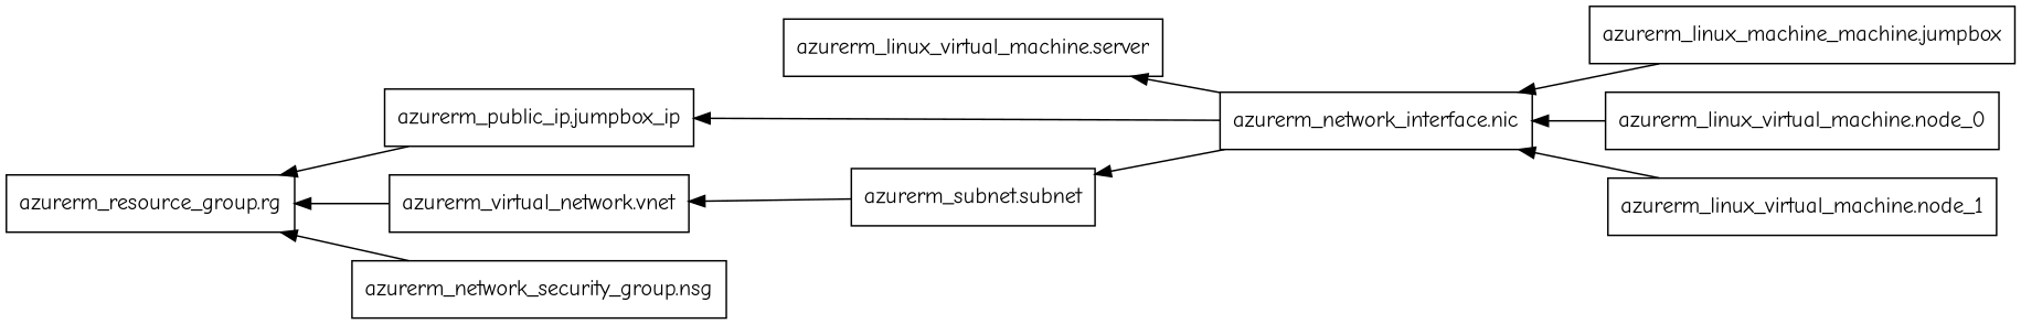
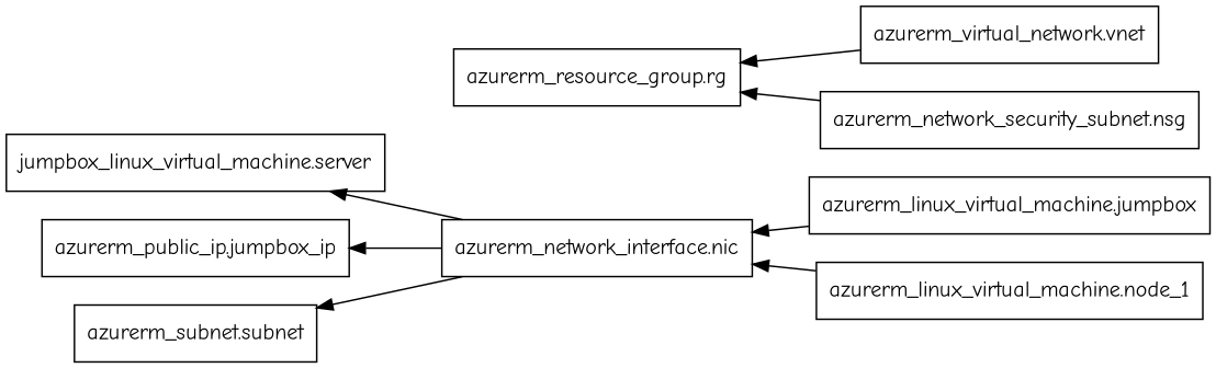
  digraph {
    fontname="Comic Neue"
    rankdir=RL
    node [fontname="Comic Neue" shape=rect]
    edge [fontname="Comic Neue"]
-   n1 [label="azurerm_linux_machine_machine.jumpbox"]
+   n1 [label="azurerm_linux_virtual_machine.jumpbox"]
    n2 [label="azurerm_network_interface.nic"]
-   n3 [label="azurerm_linux_virtual_machine.server"]
+   n3 [label="jumpbox_linux_virtual_machine.server"]
    n4 [label="azurerm_public_ip.jumpbox_ip"]
    n5 [label="azurerm_subnet.subnet"]
-   n6 [label="azurerm_linux_virtual_machine.node_0"]
    n7 [label="azurerm_linux_virtual_machine.node_1"]
    n8 [label="azurerm_resource_group.rg"]
    n9 [label="azurerm_virtual_network.vnet"]
-   n10 [label="azurerm_network_security_group.nsg"]
+   n10 [label="azurerm_network_security_subnet.nsg"]
    n1 -> n2
    n2 -> n3
    n2 -> n4
    n2 -> n5
-   n4 -> n8
-   n5 -> n9
-   n6 -> n2
    n7 -> n2
    n9 -> n8
    n10 -> n8
  }
